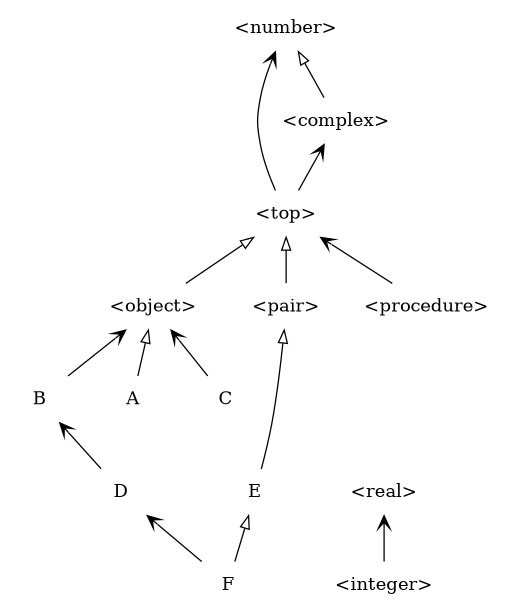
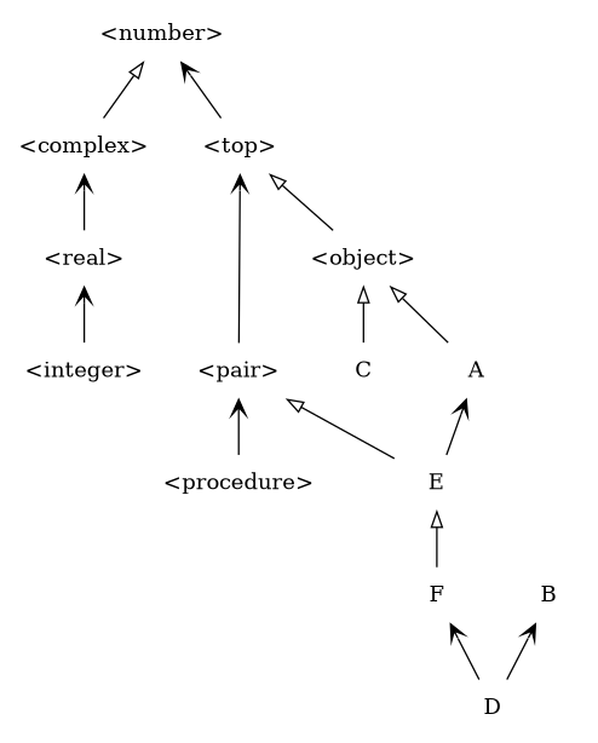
  digraph {
    rankdir=BT
    node [shape=none]
    edge [arrowhead=vee]
    F
    D
    E
    B
    A
    "<pair>"
    "<object>"
    C
    "<top>"
    "<number>"
    "<procedure>"
    "<integer>"
    "<real>"
    "<complex>"
-   F -> D
+   D -> F
    F -> E [arrowhead=onormal]
    D -> B
+   E -> A
    E -> "<pair>" [arrowhead=onormal]
-   B -> "<object>"
    A -> "<object>" [arrowhead=onormal]
-   "<pair>" -> "<top>" [arrowhead=onormal]
+   "<pair>" -> "<top>"
    "<object>" -> "<top>" [arrowhead=onormal]
-   C -> "<object>"
+   C -> "<object>" [arrowhead=onormal]
    "<top>" -> "<number>"
-   "<procedure>" -> "<top>"
+   "<procedure>" -> "<pair>"
    "<integer>" -> "<real>"
-   "<top>" -> "<complex>"
+   "<real>" -> "<complex>"
    "<complex>" -> "<number>" [arrowhead=onormal]
  }
